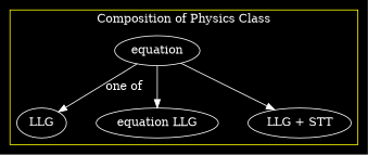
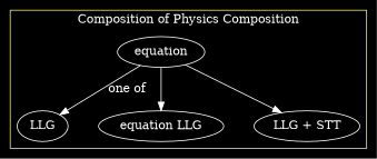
  digraph {
    bgcolor=black
    node [color=white fillcolor=black fontcolor=white style=filled]
    edge [color=white fontcolor=white]
    n1 [label=LLG]
    n2 [label="equation LLG"]
    n3 [label="LLG + STT"]
    equation
    subgraph cluster_1 {
      color=yellow
      fontcolor=white
-     label="Composition of Physics Class"
+     label="Composition of Physics Composition"
      equation
      subgraph sub_2 {
        color=yellow
        fontcolor=white
        label="Composition of Physics Class"
        rank=same
        n1
        n2
        n3
      }
    }
    n1 -> n2 [style=invis]
    n2 -> n3 [style=invis]
    equation -> n1 [label="one of"]
    equation -> n2
    equation -> n3
  }
